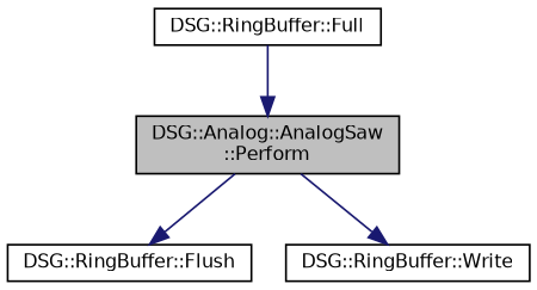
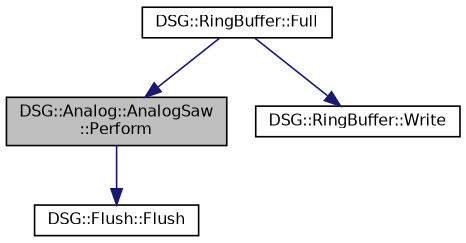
  digraph {
    rankdir=TB
    node [color=black fillcolor=white fontname=Helvetica fontsize=10 shape=record style=filled]
    edge [color=midnightblue fontname=Helvetica fontsize=10 labelfontname=Helvetica labelfontsize=10 style=solid]
    n1 [fillcolor=grey75 fontcolor=black height=0.2 label="DSG::Analog::AnalogSaw\l::Perform" width=0.4]
-   n2 [height=0.2 label="DSG::RingBuffer::Flush" width=0.4]
+   n2 [height=0.2 label="DSG::Flush::Flush" width=0.4]
    n3 [height=0.2 label="DSG::RingBuffer::Write" width=0.4]
    n4 [height=0.2 label="DSG::RingBuffer::Full" width=0.4]
    n1 -> n2
-   n1 -> n3
+   n4 -> n3
    n4 -> n1
  }
